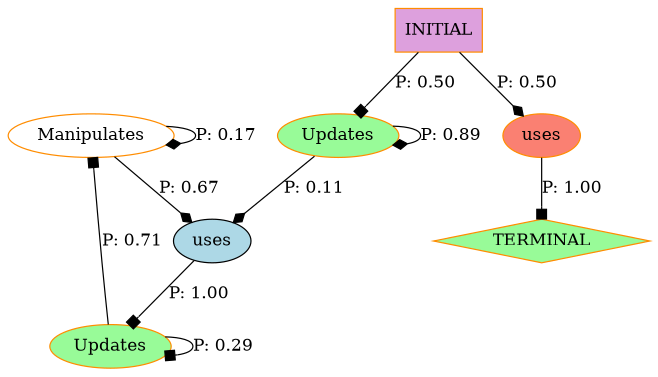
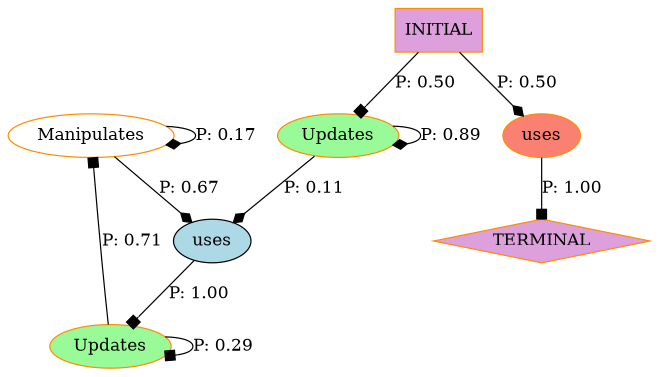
  digraph {
    node [color=darkorange fillcolor=palegreen style=filled]
    edge [arrowhead=diamond]
    n1 [fillcolor=white label=Manipulates]
    n2 [color=black fillcolor=lightblue label=uses]
    n3 [label=Updates]
-   n4 [label=TERMINAL shape=diamond]
+   n4 [fillcolor=plum label=TERMINAL shape=diamond]
    n5 [label=Updates]
    n6 [fillcolor=salmon label=uses]
    n7 [fillcolor=plum label=INITIAL shape=box]
    n1 -> n1 [label="P: 0.17"]
    n1 -> n2 [label="P: 0.67"]
    n2 -> n3 [arrowhead=box label="P: 1.00"]
    n3 -> n1 [arrowhead=box label="P: 0.71"]
    n3 -> n3 [arrowhead=box label="P: 0.29"]
    n5 -> n2 [label="P: 0.11"]
    n5 -> n5 [label="P: 0.89"]
    n6 -> n4 [arrowhead=box label="P: 1.00"]
    n7 -> n5 [arrowhead=box label="P: 0.50"]
    n7 -> n6 [label="P: 0.50"]
  }
